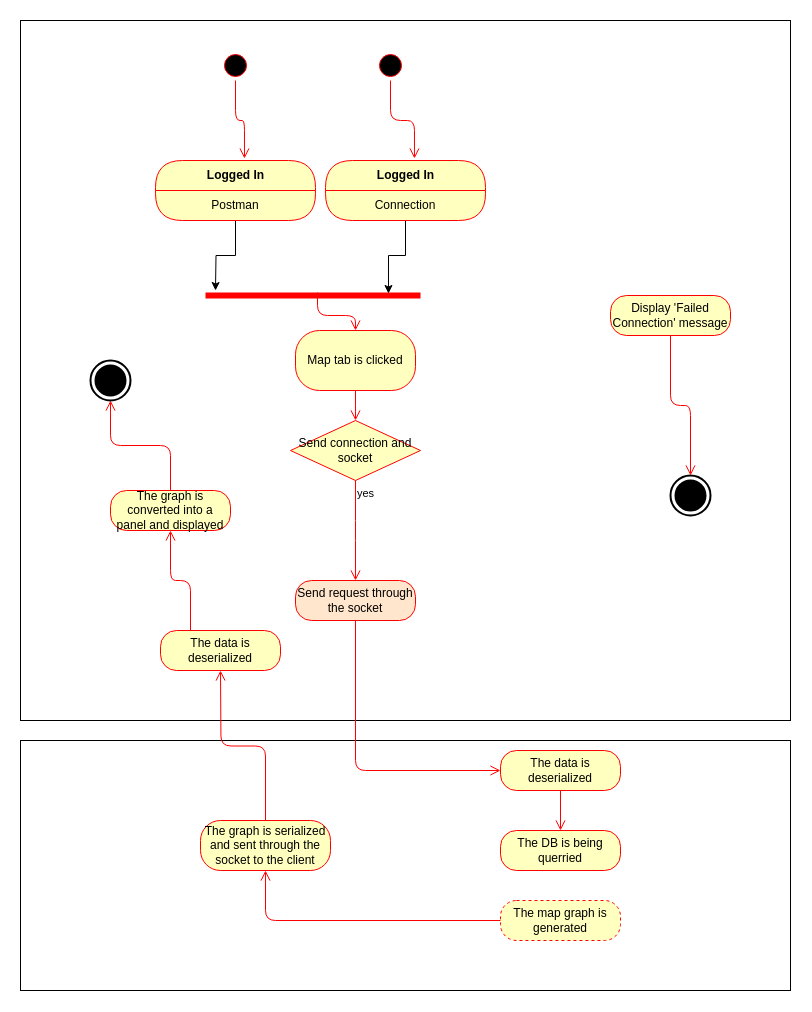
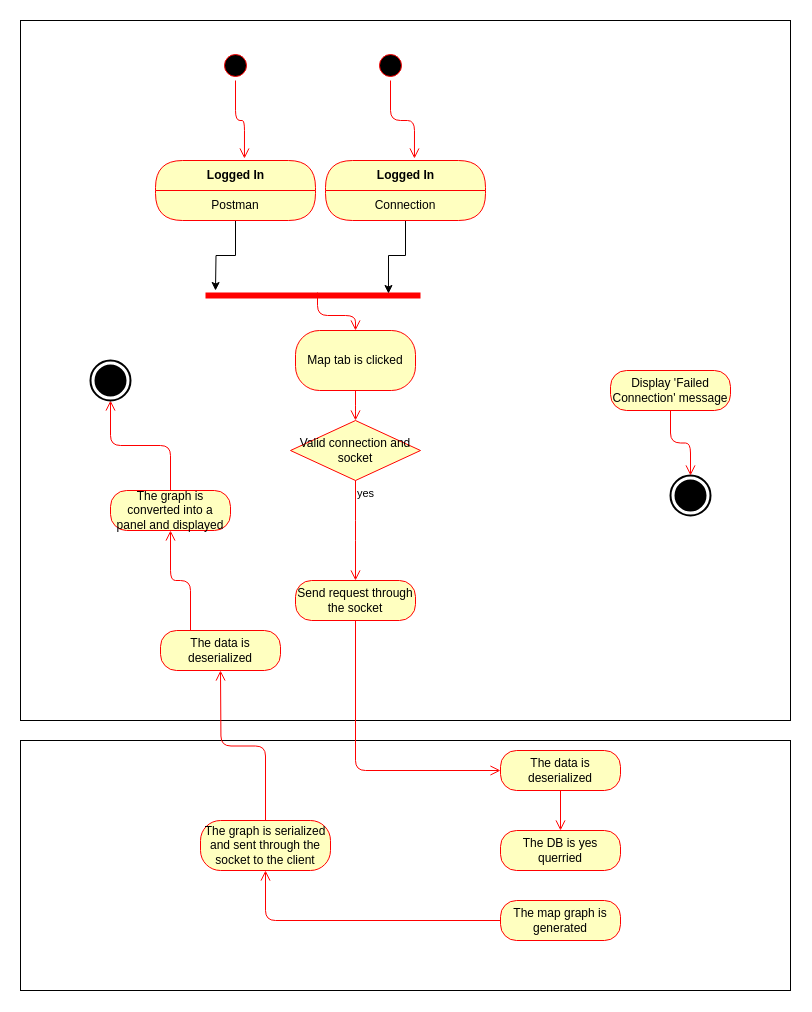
  <mxCell id="0" />
  <mxCell id="1" parent="0" />
  <mxCell id="2" value="" style="html=1;dashed=0;whitespace=wrap;" vertex="1" parent="1"><mxGeometry x="20" y="20" width="770" height="700" as="geometry" /></mxCell>
  <mxCell id="3" value="" style="ellipse;html=1;shape=startState;fillColor=#000000;strokeColor=#ff0000;" vertex="1" parent="1"><mxGeometry x="220" y="50" width="30" height="30" as="geometry" /></mxCell>
  <mxCell id="4" value="" style="edgeStyle=orthogonalEdgeStyle;html=1;verticalAlign=bottom;endArrow=open;endSize=8;strokeColor=#ff0000;entryX=0.556;entryY=-0.033;entryDx=0;entryDy=0;entryPerimeter=0;" edge="1" parent="1" source="3" target="22"><mxGeometry relative="1" as="geometry"><mxPoint x="55" y="190" as="targetPoint" /></mxGeometry></mxCell>
  <mxCell id="5" value="Map tab is clicked" style="rounded=1;whiteSpace=wrap;html=1;arcSize=40;fontColor=#000000;fillColor=#ffffc0;strokeColor=#ff0000;" vertex="1" parent="1"><mxGeometry x="295" y="330" width="120" height="60" as="geometry" /></mxCell>
  <mxCell id="6" value="" style="edgeStyle=orthogonalEdgeStyle;html=1;verticalAlign=bottom;endArrow=open;endSize=8;strokeColor=#ff0000;" edge="1" parent="1" source="5"><mxGeometry relative="1" as="geometry"><mxPoint x="355" y="420" as="targetPoint" /></mxGeometry></mxCell>
  <mxCell id="7" value="" style="shape=line;html=1;strokeWidth=6;strokeColor=#ff0000;" vertex="1" parent="1"><mxGeometry x="205" y="290" width="215" height="10" as="geometry" /></mxCell>
  <mxCell id="8" style="edgeStyle=orthogonalEdgeStyle;rounded=0;orthogonalLoop=1;jettySize=auto;html=1;" edge="1" parent="1" source="22"><mxGeometry relative="1" as="geometry"><mxPoint x="215" y="290" as="targetPoint" /></mxGeometry></mxCell>
  <mxCell id="9" value="" style="ellipse;html=1;shape=startState;fillColor=#000000;strokeColor=#ff0000;" vertex="1" parent="1"><mxGeometry x="375" y="50" width="30" height="30" as="geometry" /></mxCell>
  <mxCell id="10" value="" style="edgeStyle=orthogonalEdgeStyle;html=1;verticalAlign=bottom;endArrow=open;endSize=8;strokeColor=#ff0000;entryX=0.556;entryY=-0.033;entryDx=0;entryDy=0;entryPerimeter=0;" edge="1" parent="1" source="9" target="24"><mxGeometry relative="1" as="geometry"><mxPoint x="65" y="200" as="targetPoint" /></mxGeometry></mxCell>
  <mxCell id="11" style="edgeStyle=orthogonalEdgeStyle;rounded=0;orthogonalLoop=1;jettySize=auto;html=1;entryX=0.851;entryY=0.3;entryDx=0;entryDy=0;entryPerimeter=0;" edge="1" parent="1" source="24" target="7"><mxGeometry relative="1" as="geometry" /></mxCell>
  <mxCell id="12" value="" style="html=1;dashed=0;whitespace=wrap;" vertex="1" parent="1"><mxGeometry x="20" y="740" width="770" height="250" as="geometry" /></mxCell>
  <mxCell id="13" value="The data is deserialized" style="rounded=1;whiteSpace=wrap;html=1;arcSize=40;fontColor=#000000;fillColor=#ffffc0;strokeColor=#ff0000;" vertex="1" parent="1"><mxGeometry x="500" y="750" width="120" height="40" as="geometry" /></mxCell>
- <mxCell id="14" value="The DB is being querried" style="rounded=1;whiteSpace=wrap;html=1;arcSize=40;fontColor=#000000;fillColor=#ffffc0;strokeColor=#ff0000;" vertex="1" parent="1"><mxGeometry x="500" y="830" width="120" height="40" as="geometry" /></mxCell>
+ <mxCell id="14" value="The DB is yes querried" style="rounded=1;whiteSpace=wrap;html=1;arcSize=40;fontColor=#000000;fillColor=#ffffc0;strokeColor=#ff0000;" vertex="1" parent="1"><mxGeometry x="500" y="830" width="120" height="40" as="geometry" /></mxCell>
  <mxCell id="15" value="The graph is serialized and sent through the socket to the client" style="rounded=1;whiteSpace=wrap;html=1;arcSize=40;fontColor=#000000;fillColor=#ffffc0;strokeColor=#ff0000;" vertex="1" parent="1"><mxGeometry x="200" y="820" width="130" height="50" as="geometry" /></mxCell>
  <mxCell id="16" value="" style="edgeStyle=orthogonalEdgeStyle;html=1;verticalAlign=bottom;endArrow=open;endSize=8;strokeColor=#ff0000;exitX=0.5;exitY=1;exitDx=0;exitDy=0;entryX=0.5;entryY=0;entryDx=0;entryDy=0;" edge="1" parent="1" source="13" target="14"><mxGeometry relative="1" as="geometry"><mxPoint x="470" y="840" as="targetPoint" /><mxPoint x="410" y="720" as="sourcePoint" /></mxGeometry></mxCell>
  <mxCell id="17" value="" style="edgeStyle=orthogonalEdgeStyle;html=1;verticalAlign=bottom;endArrow=open;endSize=8;strokeColor=#ff0000;exitX=0.5;exitY=0;exitDx=0;exitDy=0;" edge="1" parent="1" source="15"><mxGeometry relative="1" as="geometry"><mxPoint x="220" y="670" as="targetPoint" /><mxPoint x="410" y="960" as="sourcePoint" /></mxGeometry></mxCell>
  <mxCell id="18" value="The data is deserialized" style="rounded=1;whiteSpace=wrap;html=1;arcSize=40;fontColor=#000000;fillColor=#ffffc0;strokeColor=#ff0000;" vertex="1" parent="1"><mxGeometry x="160" y="630" width="120" height="40" as="geometry" /></mxCell>
  <mxCell id="19" value="The graph is converted into a panel and displayed" style="rounded=1;whiteSpace=wrap;html=1;arcSize=40;fontColor=#000000;fillColor=#ffffc0;strokeColor=#ff0000;" vertex="1" parent="1"><mxGeometry x="110" y="490" width="120" height="40" as="geometry" /></mxCell>
  <mxCell id="20" value="" style="edgeStyle=orthogonalEdgeStyle;html=1;verticalAlign=bottom;endArrow=open;endSize=8;strokeColor=#ff0000;exitX=0.25;exitY=0;exitDx=0;exitDy=0;entryX=0.5;entryY=1;entryDx=0;entryDy=0;" edge="1" parent="1" source="18" target="19"><mxGeometry relative="1" as="geometry"><mxPoint x="230" y="680" as="targetPoint" /><mxPoint x="275" y="830" as="sourcePoint" /></mxGeometry></mxCell>
- <mxCell id="21" value="Send connection and socket" style="rhombus;whiteSpace=wrap;html=1;fillColor=#ffffc0;strokeColor=#ff0000;" vertex="1" parent="1"><mxGeometry x="290" y="420" width="130" height="60" as="geometry" /></mxCell>
+ <mxCell id="21" value="Valid connection and socket" style="rhombus;whiteSpace=wrap;html=1;fillColor=#ffffc0;strokeColor=#ff0000;" vertex="1" parent="1"><mxGeometry x="290" y="420" width="130" height="60" as="geometry" /></mxCell>
  <mxCell id="22" value="Logged In" style="swimlane;html=1;fontStyle=1;align=center;verticalAlign=middle;childLayout=stackLayout;horizontal=1;startSize=30;horizontalStack=0;resizeParent=0;resizeLast=1;container=0;fontColor=#000000;collapsible=0;rounded=1;arcSize=30;strokeColor=#ff0000;fillColor=#ffffc0;swimlaneFillColor=#ffffc0;dropTarget=0;" vertex="1" parent="1"><mxGeometry x="155" y="160" width="160" height="60" as="geometry" /></mxCell>
  <mxCell id="23" value="Postman" style="text;html=1;strokeColor=none;fillColor=none;align=center;verticalAlign=middle;spacingLeft=4;spacingRight=4;whiteSpace=wrap;overflow=hidden;rotatable=0;fontColor=#000000;" vertex="1" parent="22"><mxGeometry y="30" width="160" height="30" as="geometry" /></mxCell>
  <mxCell id="24" value="Logged In" style="swimlane;html=1;fontStyle=1;align=center;verticalAlign=middle;childLayout=stackLayout;horizontal=1;startSize=30;horizontalStack=0;resizeParent=0;resizeLast=1;container=0;fontColor=#000000;collapsible=0;rounded=1;arcSize=30;strokeColor=#ff0000;fillColor=#ffffc0;swimlaneFillColor=#ffffc0;dropTarget=0;" vertex="1" parent="1"><mxGeometry x="325" y="160" width="160" height="60" as="geometry" /></mxCell>
  <mxCell id="25" value="Connection" style="text;html=1;strokeColor=none;fillColor=none;align=center;verticalAlign=middle;spacingLeft=4;spacingRight=4;whiteSpace=wrap;overflow=hidden;rotatable=0;fontColor=#000000;" vertex="1" parent="24"><mxGeometry y="30" width="160" height="30" as="geometry" /></mxCell>
  <mxCell id="26" value="" style="edgeStyle=orthogonalEdgeStyle;html=1;verticalAlign=bottom;endArrow=open;endSize=8;strokeColor=#ff0000;exitX=0.521;exitY=0.2;exitDx=0;exitDy=0;exitPerimeter=0;" edge="1" parent="1" source="7" target="5"><mxGeometry relative="1" as="geometry"><mxPoint x="365" y="430" as="targetPoint" /><mxPoint x="365" y="380" as="sourcePoint" /></mxGeometry></mxCell>
  <mxCell id="27" value="yes" style="edgeStyle=orthogonalEdgeStyle;html=1;align=left;verticalAlign=top;endArrow=open;endSize=8;strokeColor=#ff0000;exitX=0.5;exitY=1;exitDx=0;exitDy=0;" edge="1" parent="1" source="21"><mxGeometry x="-1" relative="1" as="geometry"><mxPoint x="355" y="580" as="targetPoint" /><mxPoint x="530" y="360" as="sourcePoint" /></mxGeometry></mxCell>
  <mxCell id="28" value="" style="edgeStyle=orthogonalEdgeStyle;html=1;align=left;verticalAlign=bottom;endArrow=open;endSize=8;strokeColor=#ff0000;entryX=0.5;entryY=1;entryDx=0;entryDy=0;entryPerimeter=0;exitX=0.5;exitY=0;exitDx=0;exitDy=0;" edge="1" parent="1" source="19" target="29"><mxGeometry x="-1" relative="1" as="geometry"><mxPoint x="610" y="400" as="targetPoint" /><mxPoint x="430" y="460" as="sourcePoint" /></mxGeometry></mxCell>
  <mxCell id="29" value="" style="html=1;shape=mxgraph.sysml.actFinal;strokeWidth=2;verticalLabelPosition=bottom;verticalAlignment=top;" vertex="1" parent="1"><mxGeometry x="90" y="360" width="40" height="40" as="geometry" /></mxCell>
  <mxCell id="30" value="" style="html=1;shape=mxgraph.sysml.actFinal;strokeWidth=2;verticalLabelPosition=bottom;verticalAlignment=top;" vertex="1" parent="1"><mxGeometry x="670" y="475" width="40" height="40" as="geometry" /></mxCell>
- <mxCell id="31" value="Display 'Failed Connection' message" style="rounded=1;whiteSpace=wrap;html=1;arcSize=40;fontColor=#000000;fillColor=#ffffc0;strokeColor=#ff0000;" vertex="1" parent="1"><mxGeometry x="610" y="295" width="120" height="40" as="geometry" /></mxCell>
+ <mxCell id="31" value="Display 'Failed Connection' message" style="rounded=1;whiteSpace=wrap;html=1;arcSize=40;fontColor=#000000;fillColor=#ffffc0;strokeColor=#ff0000;" vertex="1" parent="1"><mxGeometry x="610" y="370" width="120" height="40" as="geometry" /></mxCell>
  <mxCell id="32" value="" style="edgeStyle=orthogonalEdgeStyle;html=1;verticalAlign=bottom;endArrow=open;endSize=8;strokeColor=#ff0000;entryX=0.5;entryY=0;entryDx=0;entryDy=0;entryPerimeter=0;" edge="1" parent="1" source="31" target="30"><mxGeometry relative="1" as="geometry"><mxPoint x="740" y="485" as="targetPoint" /></mxGeometry></mxCell>
- <mxCell id="33" value="Send request through the socket" style="rounded=1;whiteSpace=wrap;html=1;arcSize=40;fontColor=#000000;fillColor=#ffe6cc;strokeColor=#ff0000;" vertex="1" parent="1"><mxGeometry x="295" y="580" width="120" height="40" as="geometry" /></mxCell>
+ <mxCell id="33" value="Send request through the socket" style="rounded=1;whiteSpace=wrap;html=1;arcSize=40;fontColor=#000000;fillColor=#ffffc0;strokeColor=#ff0000;" vertex="1" parent="1"><mxGeometry x="295" y="580" width="120" height="40" as="geometry" /></mxCell>
  <mxCell id="34" value="" style="edgeStyle=orthogonalEdgeStyle;html=1;verticalAlign=bottom;endArrow=open;endSize=8;strokeColor=#ff0000;exitX=0.5;exitY=1;exitDx=0;exitDy=0;entryX=0;entryY=0.5;entryDx=0;entryDy=0;" edge="1" parent="1" source="33" target="13"><mxGeometry relative="1" as="geometry"><mxPoint x="460" y="830" as="targetPoint" /><mxPoint x="470" y="880" as="sourcePoint" /></mxGeometry></mxCell>
- <mxCell id="35" value="The map graph is generated" style="rounded=1;whiteSpace=wrap;html=1;arcSize=40;fontColor=#000000;fillColor=#ffffc0;strokeColor=#ff0000;dashed=1;" vertex="1" parent="1"><mxGeometry x="500" y="900" width="120" height="40" as="geometry" /></mxCell>
+ <mxCell id="35" value="The map graph is generated" style="rounded=1;whiteSpace=wrap;html=1;arcSize=40;fontColor=#000000;fillColor=#ffffc0;strokeColor=#ff0000;" vertex="1" parent="1"><mxGeometry x="500" y="900" width="120" height="40" as="geometry" /></mxCell>
  <mxCell id="36" value="" style="edgeStyle=orthogonalEdgeStyle;html=1;verticalAlign=bottom;endArrow=open;endSize=8;strokeColor=#ff0000;entryX=0.5;entryY=1;entryDx=0;entryDy=0;" edge="1" source="35" parent="1" target="15"><mxGeometry relative="1" as="geometry"><mxPoint x="560" y="1000" as="targetPoint" /></mxGeometry></mxCell>
